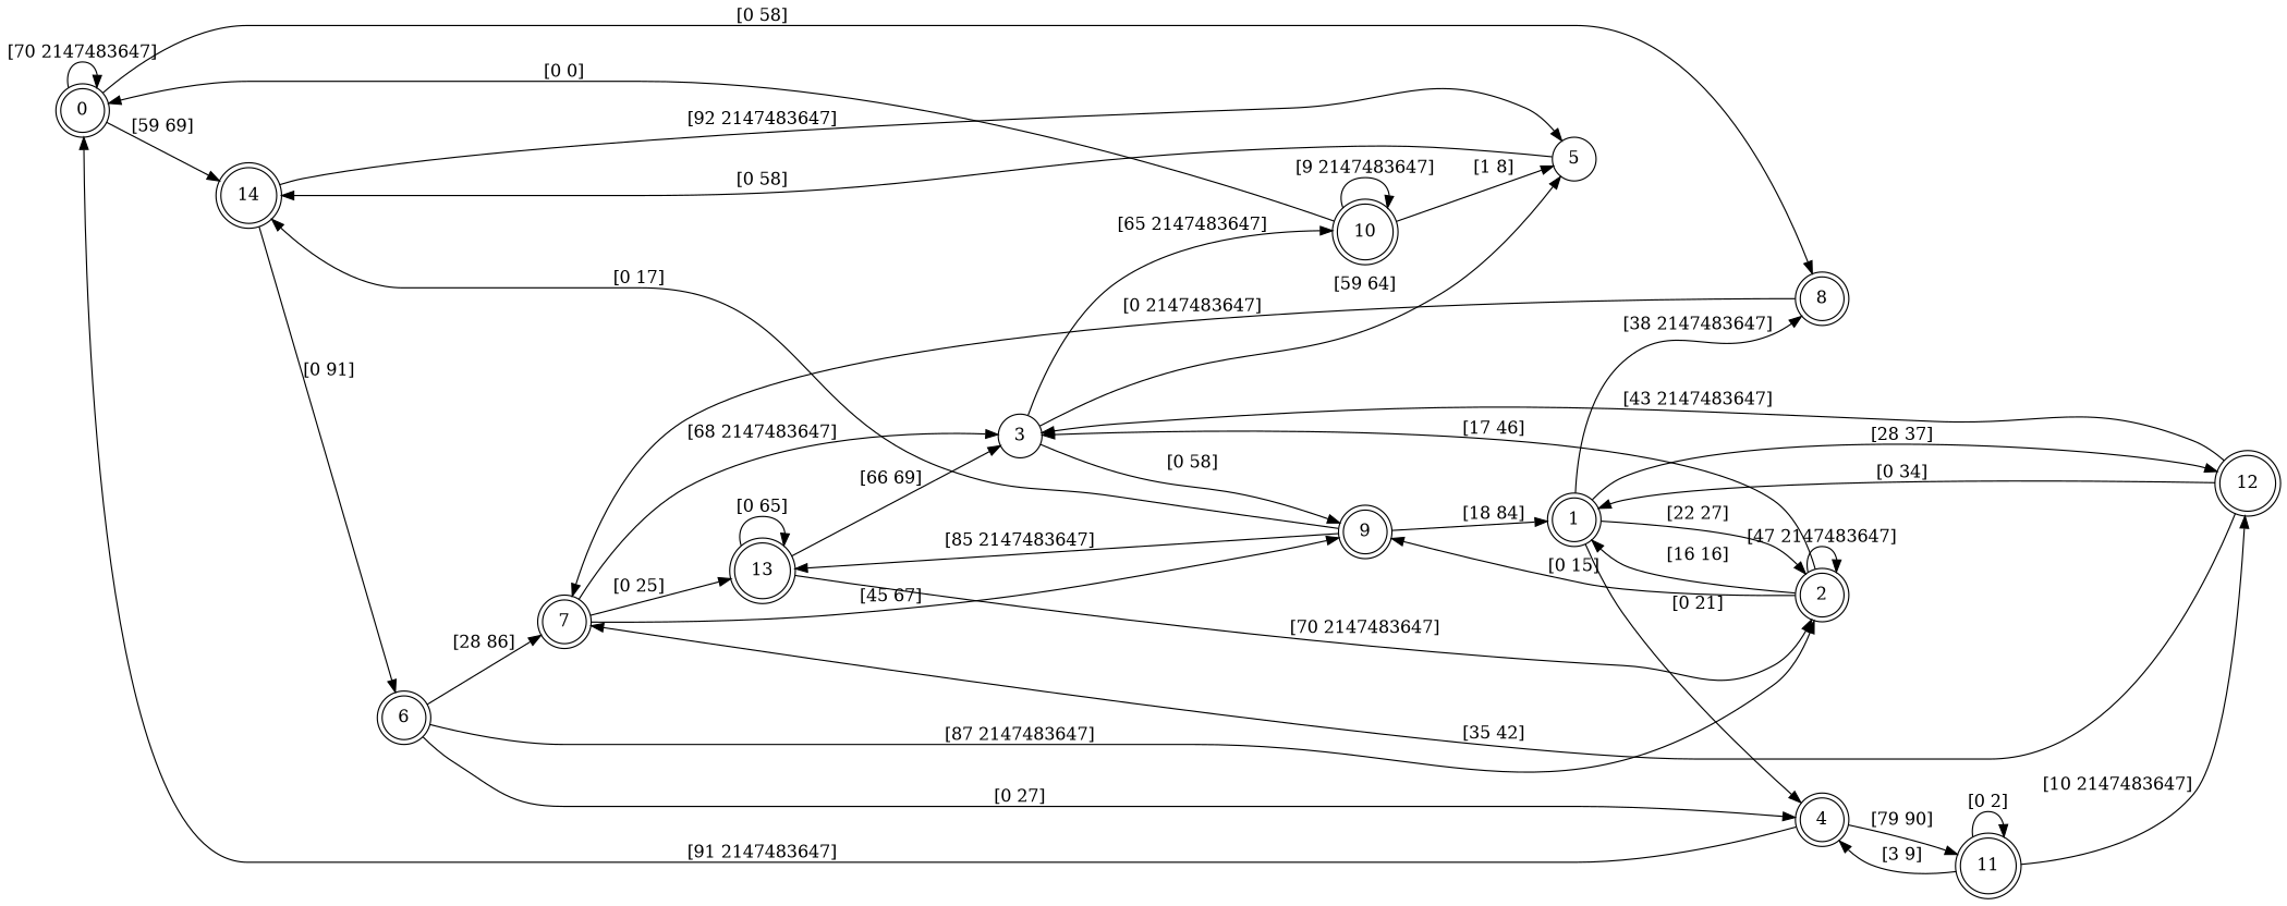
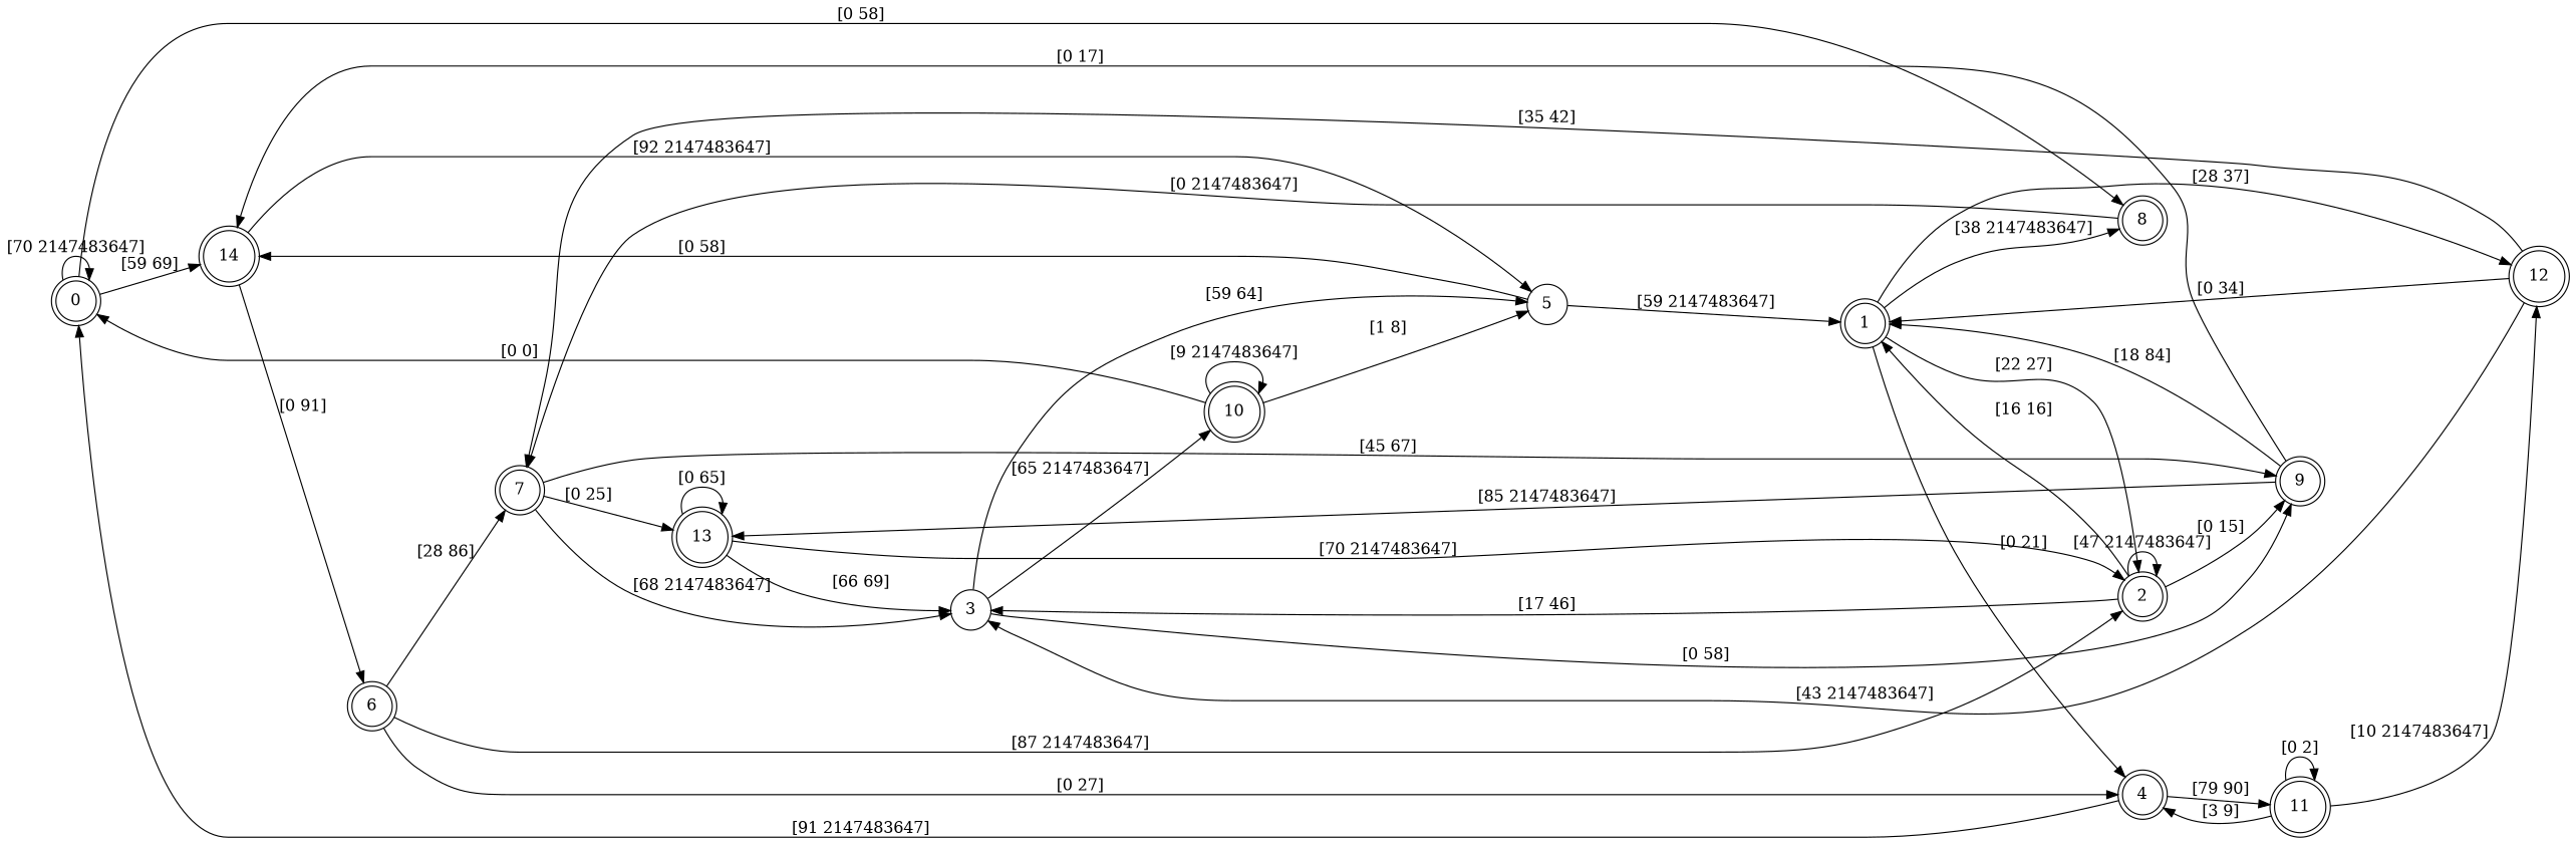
  digraph {
    rankdir=LR
    node [shape=doublecircle]
    0
    14
    8
    6
    5 [shape=circle]
    7
    13
    9
    3 [shape=circle]
    2
    11
    4
    12
    1
    10
    0 -> 0 [label="[70 2147483647]"]
    0 -> 14 [label="[59 69]"]
    0 -> 8 [label="[0 58]"]
    14 -> 6 [label="[0 91]"]
    14 -> 5 [label="[92 2147483647]"]
    8 -> 7 [label="[0 2147483647]"]
    6 -> 7 [label="[28 86]"]
    6 -> 2 [label="[87 2147483647]"]
    6 -> 4 [label="[0 27]"]
    5 -> 14 [label="[0 58]"]
+   5 -> 1 [label="[59 2147483647]"]
    7 -> 13 [label="[0 25]"]
    7 -> 9 [label="[45 67]"]
    7 -> 3 [label="[68 2147483647]"]
    13 -> 13 [label="[0 65]"]
    13 -> 3 [label="[66 69]"]
    13 -> 2 [label="[70 2147483647]"]
    9 -> 14 [label="[0 17]"]
    9 -> 13 [label="[85 2147483647]"]
    9 -> 1 [label="[18 84]"]
    3 -> 5 [label="[59 64]"]
    3 -> 9 [label="[0 58]"]
    3 -> 10 [label="[65 2147483647]"]
    2 -> 9 [label="[0 15]"]
    2 -> 3 [label="[17 46]"]
    2 -> 2 [label="[47 2147483647]"]
    2 -> 1 [label="[16 16]"]
    11 -> 11 [label="[0 2]"]
    11 -> 4 [label="[3 9]"]
    11 -> 12 [label="[10 2147483647]"]
    4 -> 0 [label="[91 2147483647]"]
    4 -> 11 [label="[79 90]"]
    12 -> 7 [label="[35 42]"]
    12 -> 3 [label="[43 2147483647]"]
    12 -> 1 [label="[0 34]"]
    1 -> 8 [label="[38 2147483647]"]
    1 -> 2 [label="[22 27]"]
    1 -> 4 [label="[0 21]"]
    1 -> 12 [label="[28 37]"]
    10 -> 0 [label="[0 0]"]
    10 -> 5 [label="[1 8]"]
    10 -> 10 [label="[9 2147483647]"]
  }
